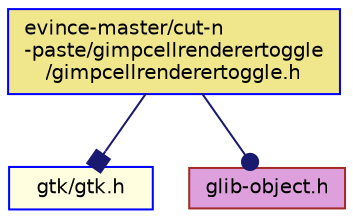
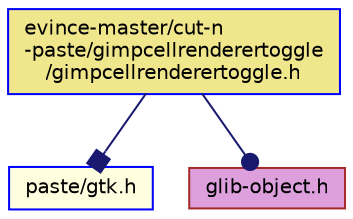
  digraph {
    node [color=blue fontname=Helvetica fontsize=10 shape=record style=filled]
    edge [color=midnightblue fontname=Helvetica fontsize=10 labelfontname=Helvetica labelfontsize=10 style=solid]
    n1 [fillcolor=khaki fontcolor=black height=0.2 label="evince-master/cut-n\l-paste/gimpcellrenderertoggle\l/gimpcellrenderertoggle.h" width=0.4]
-   n2 [fillcolor=lightyellow height=0.2 label="gtk/gtk.h" width=0.4]
+   n2 [fillcolor=lightyellow height=0.2 label="paste/gtk.h" width=0.4]
    n3 [color=brown fillcolor=plum height=0.2 label="glib-object.h" width=0.4]
    n1 -> n2 [arrowhead=box]
    n1 -> n3 [arrowhead=dot]
  }
